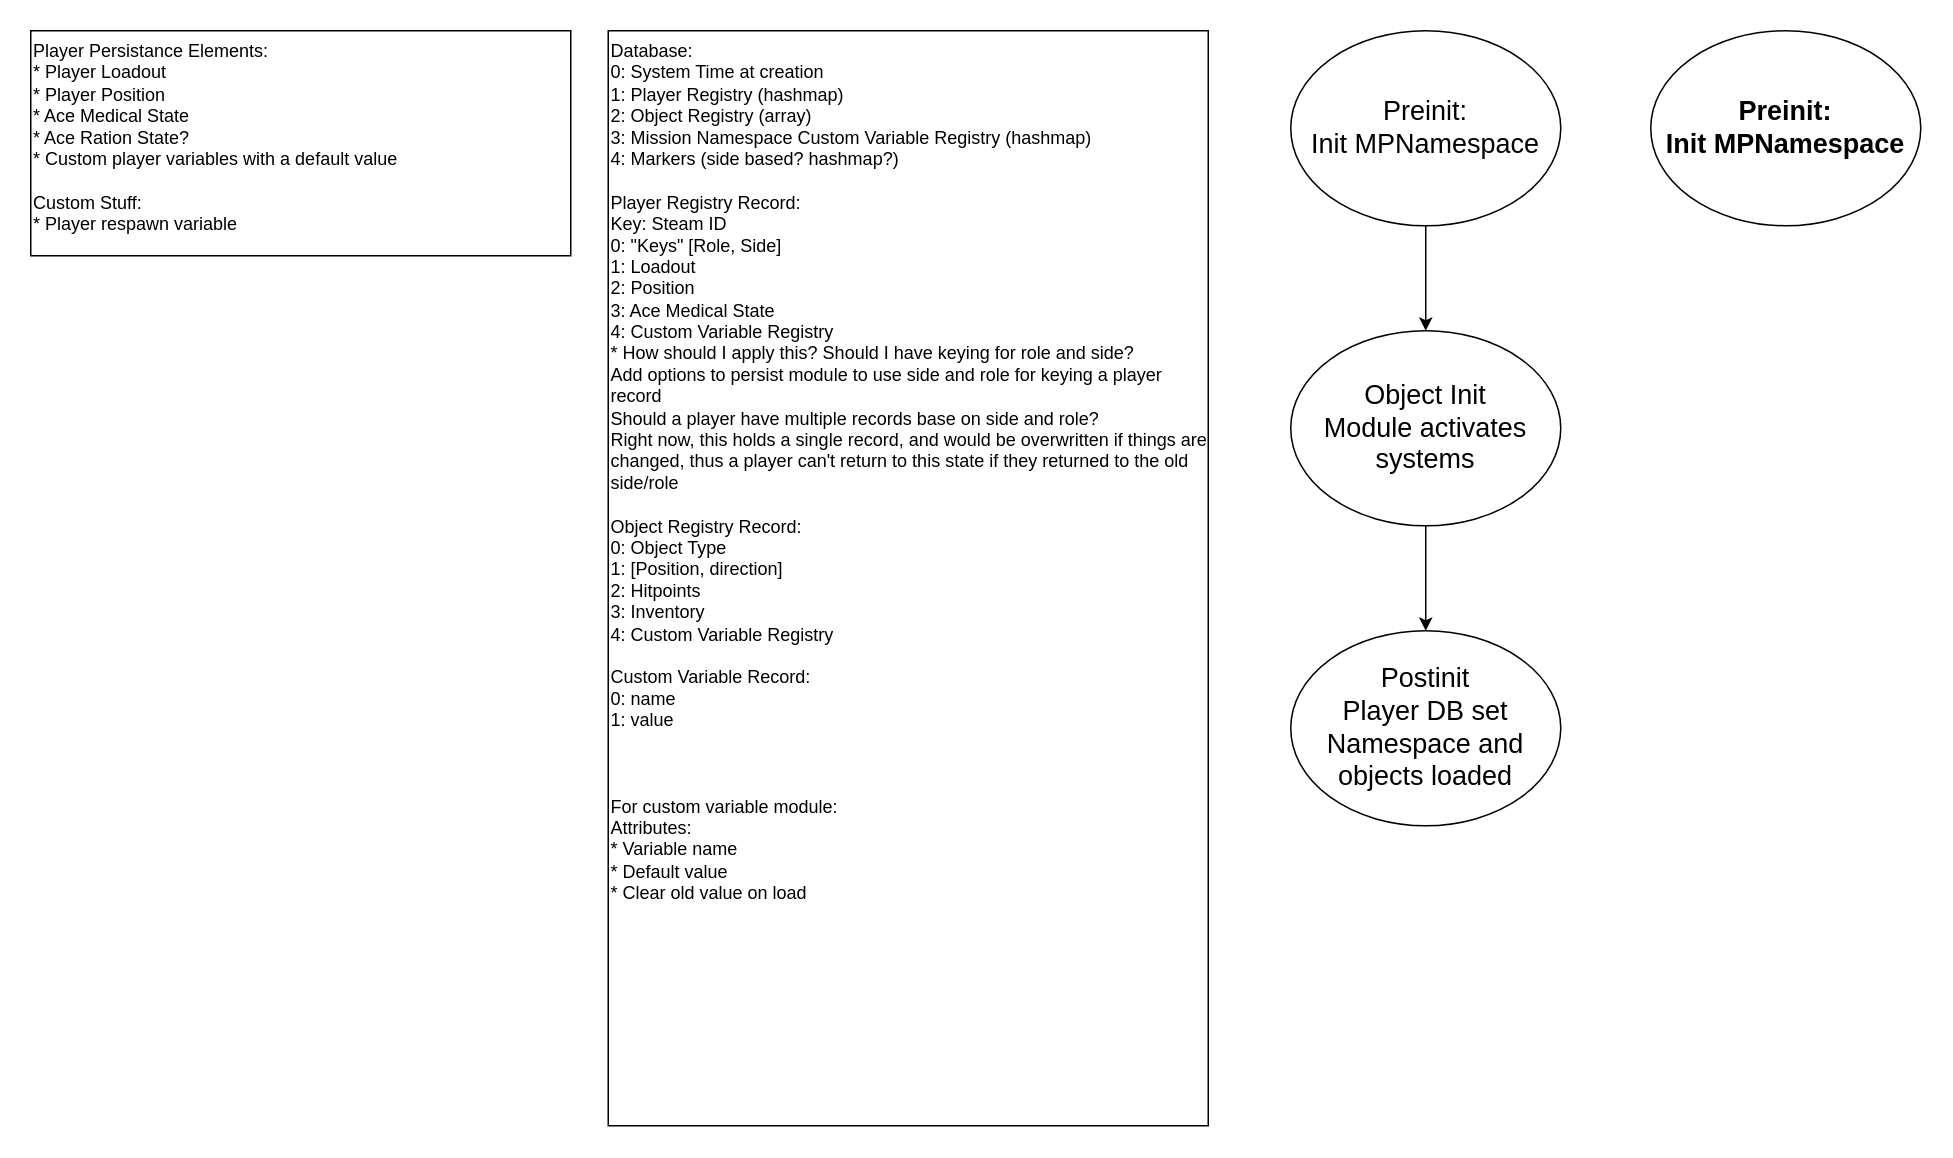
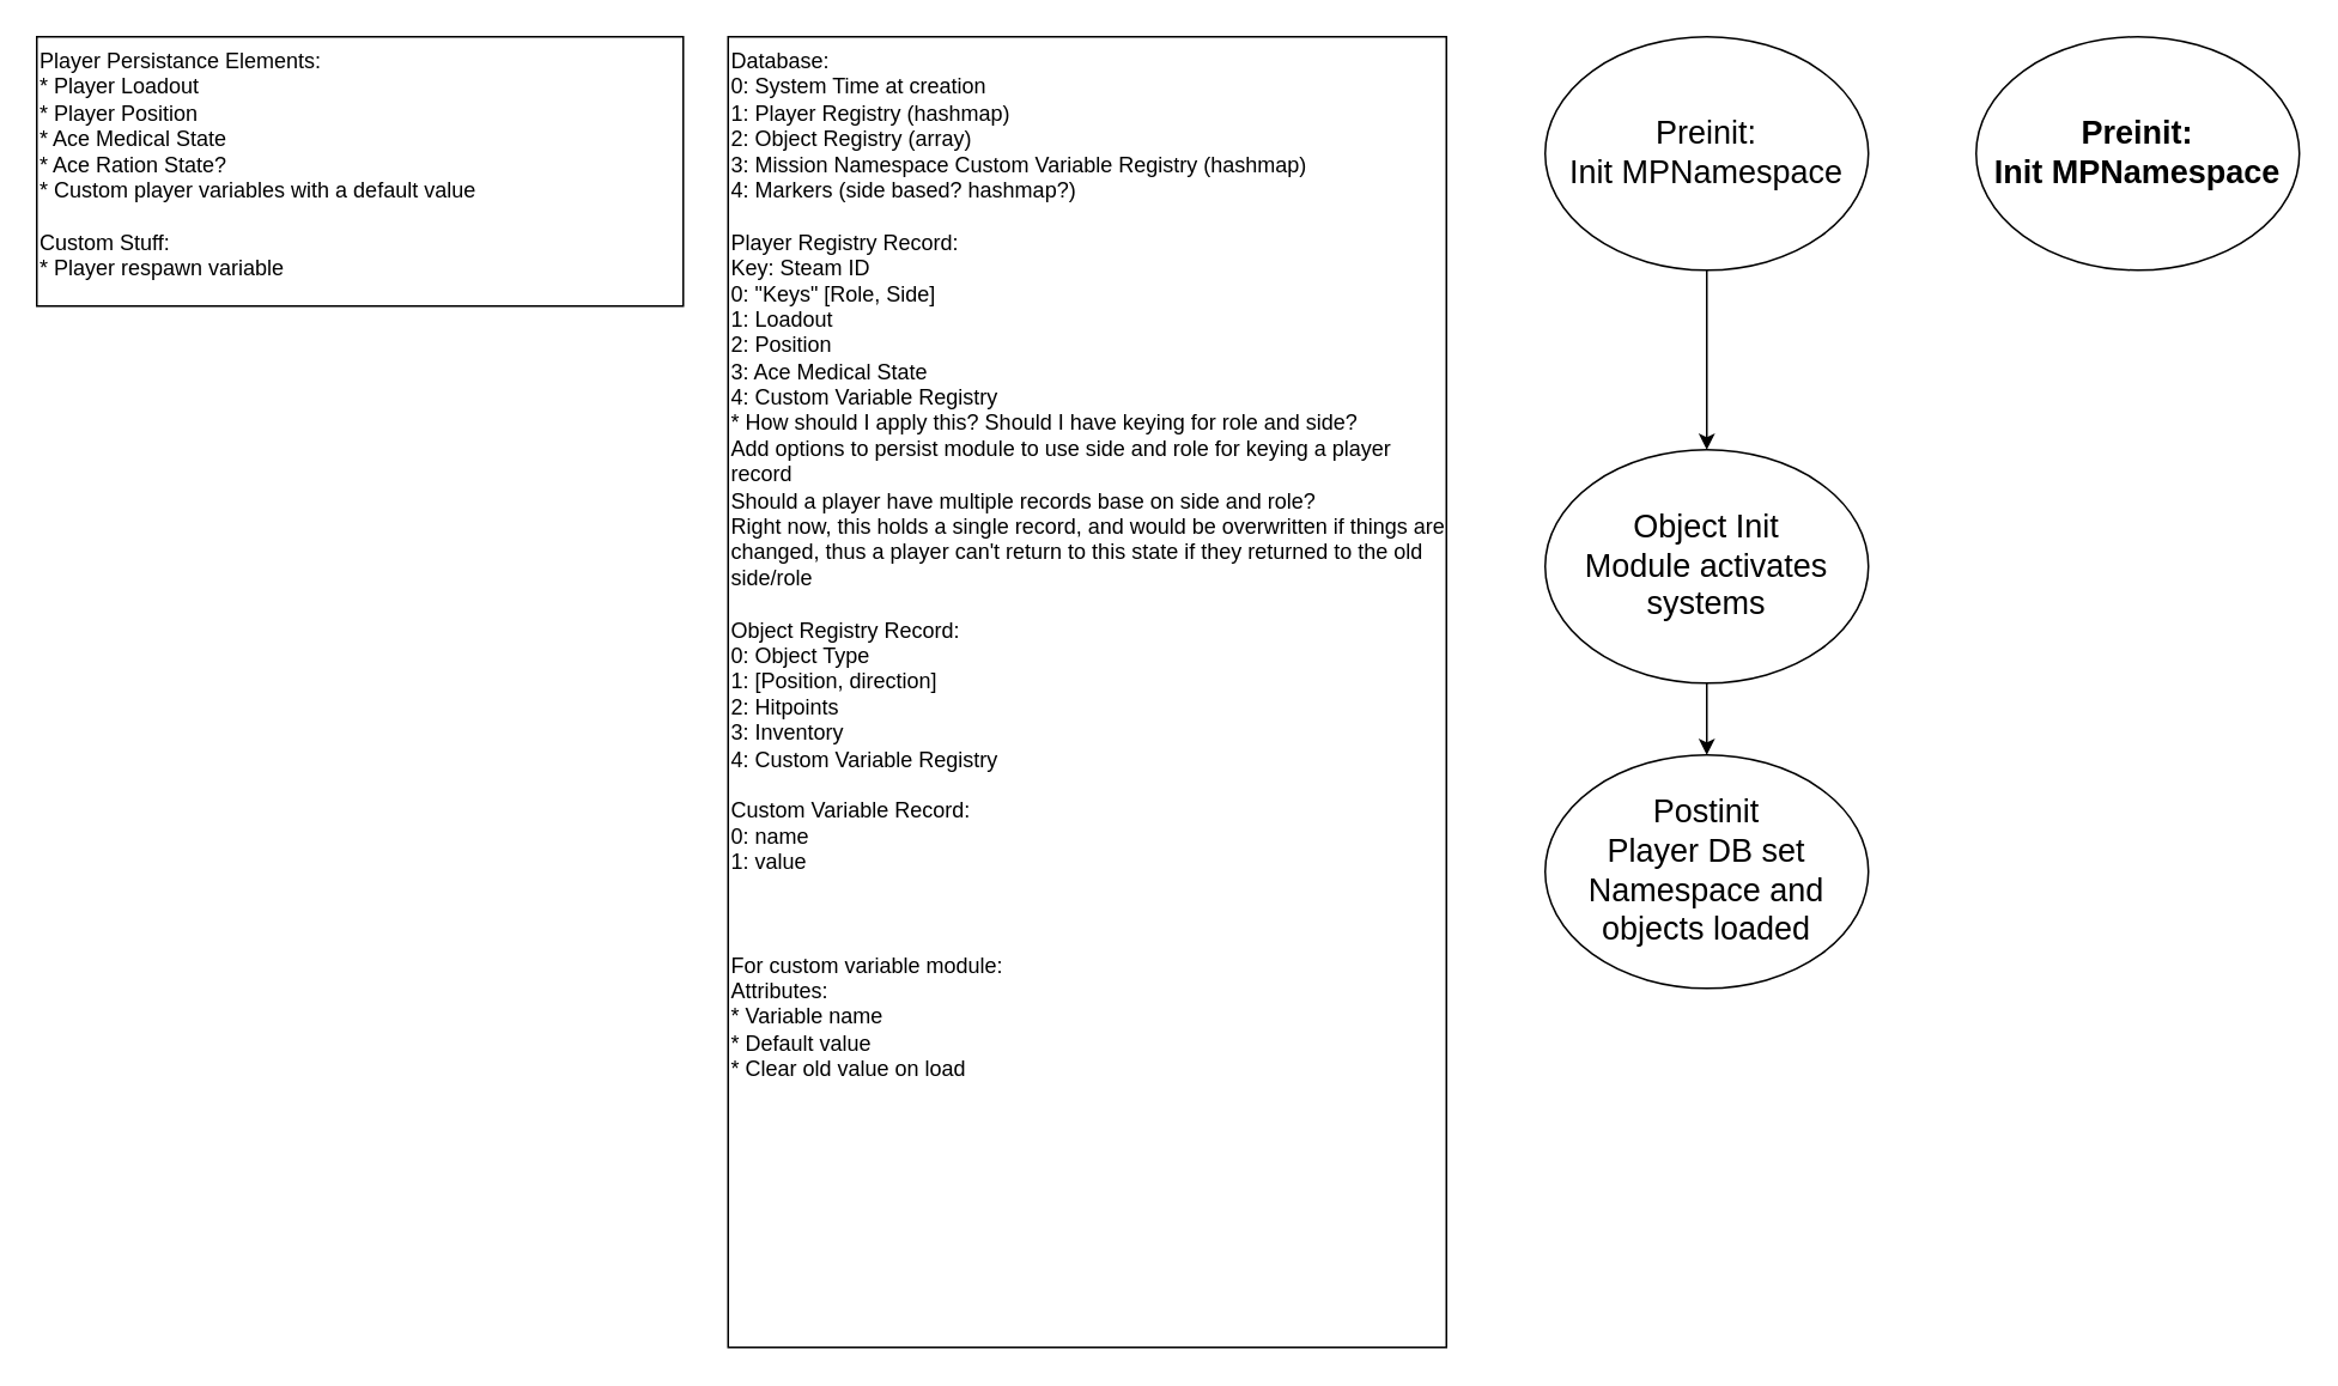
  <mxCell id="0" />
  <mxCell id="1" parent="0" />
  <mxCell id="2" value="Player Persistance Elements:&lt;br&gt;* Player Loadout&lt;br&gt;* Player Position&lt;br&gt;* Ace Medical State&lt;br&gt;* Ace Ration State?&lt;br&gt;* Custom player variables with a default value&lt;br&gt;&lt;br&gt;Custom Stuff:&lt;br&gt;* Player respawn variable&lt;br&gt;" style="rounded=0;whiteSpace=wrap;html=1;align=left;verticalAlign=top;" parent="1" vertex="1"><mxGeometry x="20" y="20" width="360" height="150" as="geometry" /></mxCell>
  <mxCell id="3" value="Database:&lt;br&gt;0: System Time at creation&lt;br&gt;1: Player Registry (hashmap)&lt;br&gt;2: Object Registry (array)&lt;br&gt;3: Mission Namespace Custom Variable Registry (hashmap)&lt;br&gt;4: Markers (side based? hashmap?)&lt;br&gt;&lt;br&gt;Player Registry Record:&lt;br&gt;Key: Steam ID&lt;br&gt;0: &quot;Keys&quot; [Role, Side]&lt;br&gt;1: Loadout&lt;br&gt;2: Position&lt;br&gt;3: Ace Medical State&lt;br&gt;4: Custom Variable Registry&lt;br&gt;* How should I apply this? Should I have keying for role and side?&lt;br&gt;Add options to persist module to use side and role for keying a player record&lt;br&gt;Should a player have multiple records base on side and role?&lt;br&gt;Right now, this holds a single record, and would be overwritten if things are changed, thus a player can't return to this state if they returned to the old side/role&lt;br&gt;&lt;br&gt;Object Registry Record:&lt;br&gt;0: Object Type&lt;br&gt;1: [Position, direction]&lt;br&gt;2: Hitpoints&lt;br&gt;3: Inventory&lt;br&gt;4: Custom Variable Registry&lt;br&gt;&lt;br&gt;Custom Variable Record:&lt;br&gt;0: name&lt;br&gt;1: value&lt;br&gt;&lt;br&gt;&lt;br&gt;&lt;br&gt;For custom variable module:&lt;br&gt;Attributes:&lt;br&gt;* Variable name&lt;br&gt;* Default value&lt;br&gt;* Clear old value on load" style="rounded=0;whiteSpace=wrap;html=1;align=left;verticalAlign=top;" parent="1" vertex="1"><mxGeometry x="405" y="20" width="400" height="730" as="geometry" /></mxCell>
  <mxCell id="4" style="edgeStyle=none;html=1;entryX=0.5;entryY=0;entryDx=0;entryDy=0;fontSize=18;" edge="1" parent="1" source="5" target="7"><mxGeometry relative="1" as="geometry" /></mxCell>
  <mxCell id="5" value="Preinit:&lt;br&gt;Init MPNamespace" style="ellipse;whiteSpace=wrap;html=1;fontSize=18;verticalAlign=middle;" vertex="1" parent="1"><mxGeometry x="860" y="20" width="180" height="130" as="geometry" /></mxCell>
  <mxCell id="6" style="edgeStyle=none;html=1;entryX=0.5;entryY=0;entryDx=0;entryDy=0;fontSize=18;" edge="1" parent="1" source="7" target="8"><mxGeometry relative="1" as="geometry" /></mxCell>
- <mxCell id="7" value="Object Init&lt;br&gt;Module activates&lt;br&gt;systems" style="ellipse;whiteSpace=wrap;html=1;fontSize=18;verticalAlign=middle;" vertex="1" parent="1"><mxGeometry x="860" y="220" width="180" height="130" as="geometry" /></mxCell>
+ <mxCell id="7" value="Object Init&lt;br&gt;Module activates&lt;br&gt;systems" style="ellipse;whiteSpace=wrap;html=1;fontSize=18;verticalAlign=middle;" vertex="1" parent="1"><mxGeometry x="860" y="250" width="180" height="130" as="geometry" /></mxCell>
  <mxCell id="8" value="Postinit&lt;br&gt;Player DB set&lt;br&gt;Namespace and&lt;br&gt;objects loaded" style="ellipse;whiteSpace=wrap;html=1;fontSize=18;verticalAlign=middle;" vertex="1" parent="1"><mxGeometry x="860" y="420" width="180" height="130" as="geometry" /></mxCell>
  <mxCell id="9" value="Preinit:&lt;br&gt;Init MPNamespace" style="ellipse;whiteSpace=wrap;html=1;fontSize=18;verticalAlign=middle;fontStyle=1" vertex="1" parent="1"><mxGeometry x="1100" y="20" width="180" height="130" as="geometry" /></mxCell>
